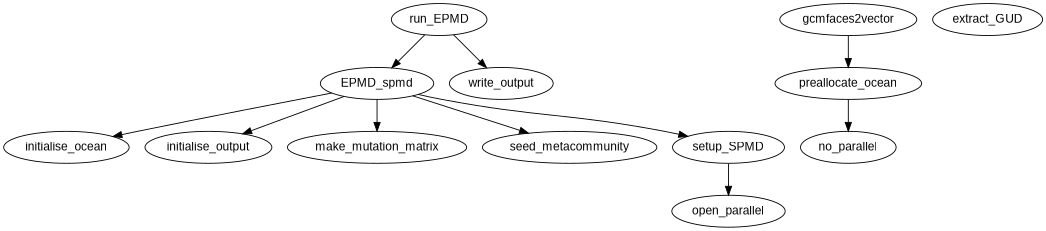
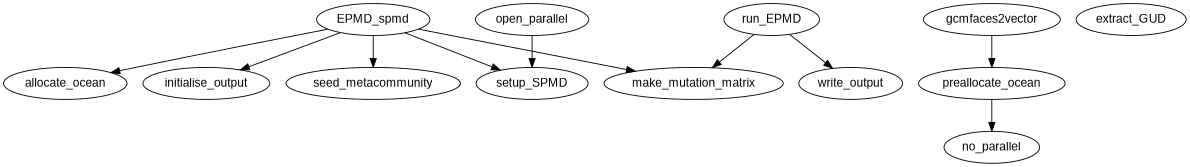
  digraph {
    fontname="Liberation Sans"
    node [fontname="Liberation Sans"]
    edge [fontname="Liberation Sans"]
    EPMD_spmd
-   allocate_ocean [label=initialise_ocean]
+   allocate_ocean
    initialise_output
    make_mutation_matrix
    seed_metacommunity
    setup_SPMD
    open_parallel
    n8 [label=no_parallel]
    preallocate_ocean
    gcmfaces2vector
    run_EPMD
    write_output
    extract_GUD
    EPMD_spmd -> allocate_ocean
    EPMD_spmd -> initialise_output
    EPMD_spmd -> make_mutation_matrix
    EPMD_spmd -> seed_metacommunity
    EPMD_spmd -> setup_SPMD
-   setup_SPMD -> open_parallel
+   open_parallel -> setup_SPMD
    preallocate_ocean -> n8
    gcmfaces2vector -> preallocate_ocean
-   run_EPMD -> EPMD_spmd
+   run_EPMD -> make_mutation_matrix
    run_EPMD -> write_output
  }
